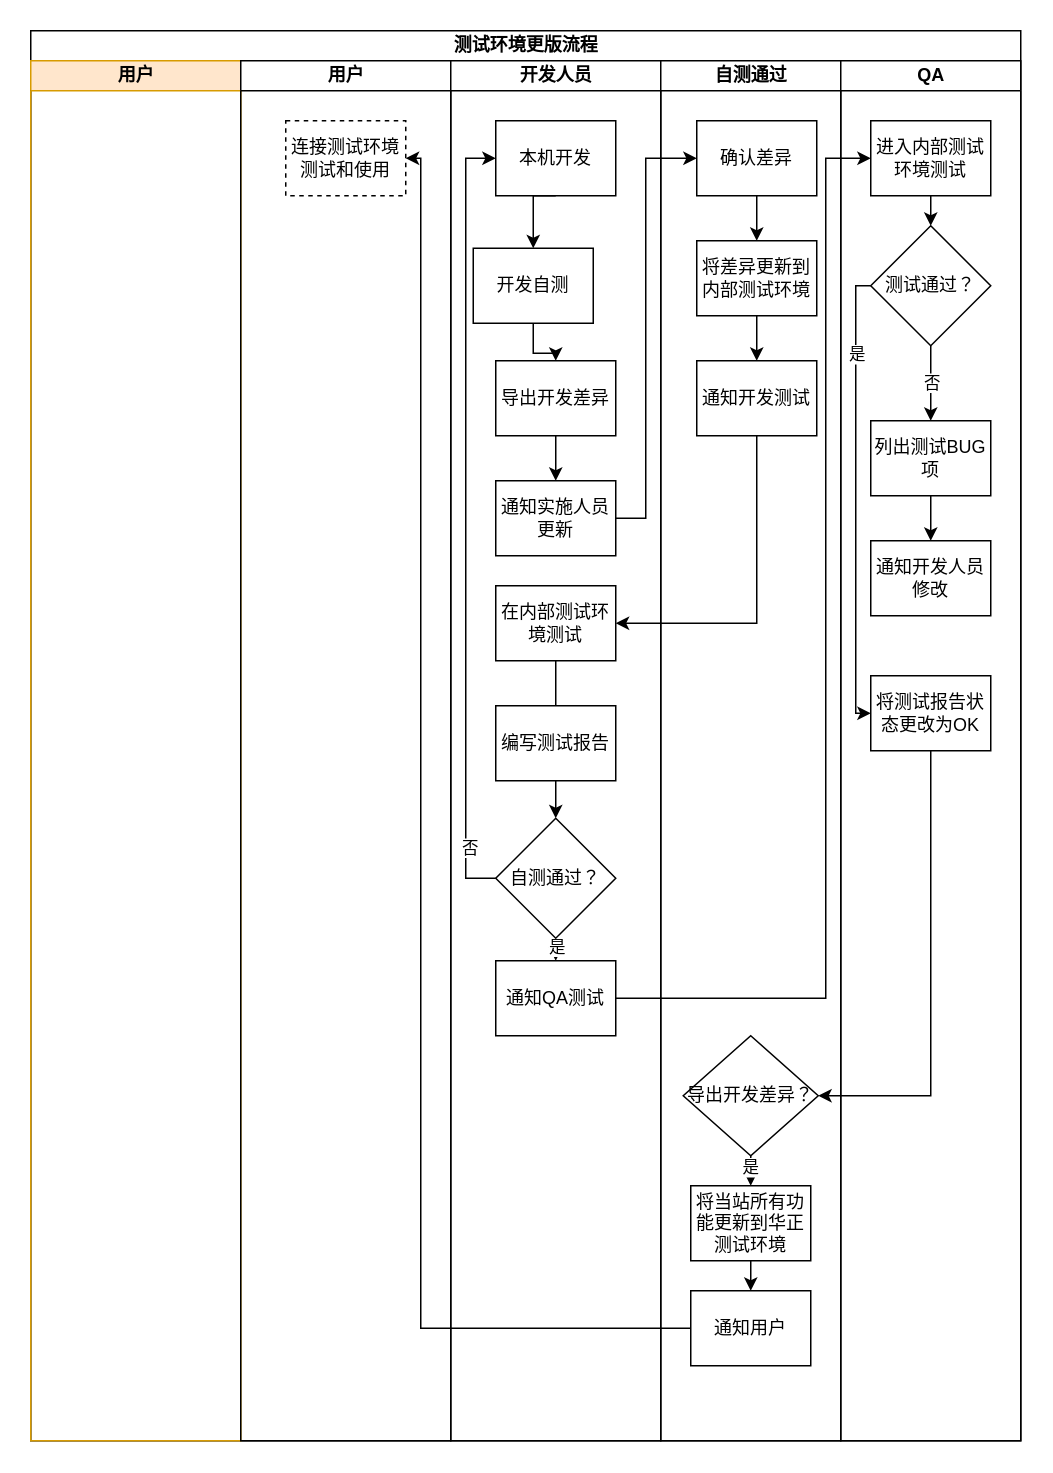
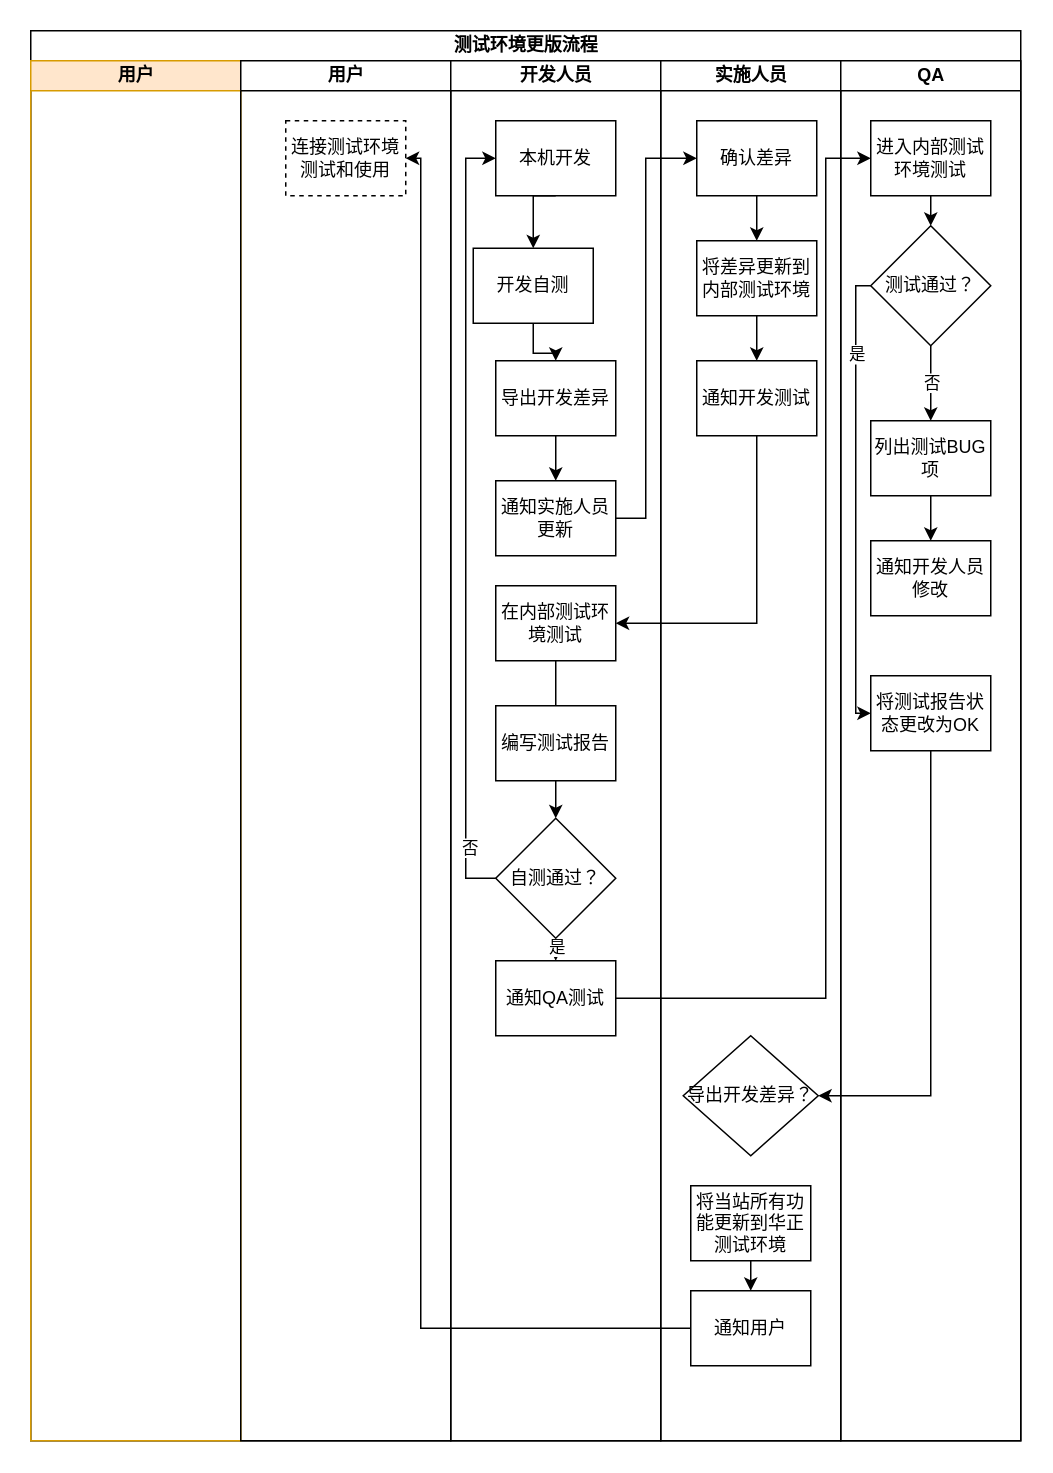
  <mxCell id="0" />
  <mxCell id="1" parent="0" />
  <mxCell id="2" value="测试环境更版流程" style="swimlane;childLayout=stackLayout;resizeParent=1;resizeParentMax=0;startSize=20;html=1;" vertex="1" parent="1"><mxGeometry x="20" y="20" width="660.0" height="940" as="geometry" /></mxCell>
  <mxCell id="3" value="用户" style="swimlane;startSize=20;html=1;fillColor=#ffe6cc;strokeColor=#d79b00;" vertex="1" parent="2"><mxGeometry y="20" width="140.0" height="920" as="geometry" /></mxCell>
  <mxCell id="4" value="用户" style="swimlane;startSize=20;html=1;" vertex="1" parent="2"><mxGeometry x="140.0" y="20" width="140.0" height="920" as="geometry" /></mxCell>
  <mxCell id="5" value="连接测试环境测试和使用" style="rounded=0;whiteSpace=wrap;html=1;dashed=1;" vertex="1" parent="4"><mxGeometry x="30.0" y="40" width="80" height="50" as="geometry" /></mxCell>
  <mxCell id="6" value="开发人员" style="swimlane;startSize=20;html=1;" vertex="1" parent="2"><mxGeometry x="280.0" y="20" width="140" height="920" as="geometry" /></mxCell>
  <mxCell id="7" style="edgeStyle=orthogonalEdgeStyle;rounded=0;orthogonalLoop=1;jettySize=auto;html=1;exitX=0.5;exitY=1;exitDx=0;exitDy=0;entryX=0.5;entryY=0;entryDx=0;entryDy=0;" edge="1" parent="6" source="8" target="10"><mxGeometry relative="1" as="geometry" /></mxCell>
  <mxCell id="8" value="本机开发" style="rounded=0;whiteSpace=wrap;html=1;" vertex="1" parent="6"><mxGeometry x="30" y="40" width="80" height="50" as="geometry" /></mxCell>
  <mxCell id="9" style="edgeStyle=orthogonalEdgeStyle;rounded=0;orthogonalLoop=1;jettySize=auto;html=1;entryX=0.5;entryY=0;entryDx=0;entryDy=0;" edge="1" parent="6" source="10" target="12"><mxGeometry relative="1" as="geometry" /></mxCell>
  <mxCell id="10" value="开发自测" style="rounded=0;whiteSpace=wrap;html=1;" vertex="1" parent="6"><mxGeometry x="15" y="125" width="80" height="50" as="geometry" /></mxCell>
  <mxCell id="11" style="edgeStyle=orthogonalEdgeStyle;rounded=0;orthogonalLoop=1;jettySize=auto;html=1;exitX=0.5;exitY=1;exitDx=0;exitDy=0;entryX=0.5;entryY=0;entryDx=0;entryDy=0;" edge="1" parent="6" source="12" target="13"><mxGeometry relative="1" as="geometry" /></mxCell>
  <mxCell id="12" value="导出开发差异" style="rounded=0;whiteSpace=wrap;html=1;" vertex="1" parent="6"><mxGeometry x="30" y="200" width="80" height="50" as="geometry" /></mxCell>
  <mxCell id="13" value="通知实施人员更新" style="rounded=0;whiteSpace=wrap;html=1;" vertex="1" parent="6"><mxGeometry x="30" y="280" width="80" height="50" as="geometry" /></mxCell>
  <mxCell id="14" style="edgeStyle=orthogonalEdgeStyle;rounded=0;orthogonalLoop=1;jettySize=auto;html=1;exitX=0.5;exitY=1;exitDx=0;exitDy=0;entryX=0.5;entryY=0;entryDx=0;entryDy=0;endArrow=none;" edge="1" parent="6" source="15" target="17"><mxGeometry relative="1" as="geometry" /></mxCell>
  <mxCell id="15" value="在内部测试环境测试" style="rounded=0;whiteSpace=wrap;html=1;" vertex="1" parent="6"><mxGeometry x="30" y="350" width="80" height="50" as="geometry" /></mxCell>
  <mxCell id="16" style="edgeStyle=orthogonalEdgeStyle;rounded=0;orthogonalLoop=1;jettySize=auto;html=1;exitX=0.5;exitY=1;exitDx=0;exitDy=0;entryX=0.5;entryY=0;entryDx=0;entryDy=0;" edge="1" parent="6" source="17" target="22"><mxGeometry relative="1" as="geometry" /></mxCell>
  <mxCell id="17" value="编写测试报告" style="rounded=0;whiteSpace=wrap;html=1;" vertex="1" parent="6"><mxGeometry x="30" y="430" width="80" height="50" as="geometry" /></mxCell>
  <mxCell id="18" style="edgeStyle=orthogonalEdgeStyle;rounded=0;orthogonalLoop=1;jettySize=auto;html=1;exitX=0;exitY=0.5;exitDx=0;exitDy=0;entryX=0;entryY=0.5;entryDx=0;entryDy=0;" edge="1" parent="6" source="22" target="8"><mxGeometry relative="1" as="geometry" /></mxCell>
  <mxCell id="19" value="否" style="edgeLabel;html=1;align=center;verticalAlign=middle;resizable=0;points=[];" vertex="1" connectable="0" parent="18"><mxGeometry x="-0.844" y="-2" relative="1" as="geometry"><mxPoint as="offset" /></mxGeometry></mxCell>
  <mxCell id="20" style="edgeStyle=orthogonalEdgeStyle;rounded=0;orthogonalLoop=1;jettySize=auto;html=1;exitX=0.5;exitY=1;exitDx=0;exitDy=0;entryX=0.5;entryY=0;entryDx=0;entryDy=0;" edge="1" parent="6" source="22" target="23"><mxGeometry relative="1" as="geometry" /></mxCell>
  <mxCell id="21" value="是" style="edgeLabel;html=1;align=center;verticalAlign=middle;resizable=0;points=[];" vertex="1" connectable="0" parent="20"><mxGeometry x="-0.36" relative="1" as="geometry"><mxPoint as="offset" /></mxGeometry></mxCell>
  <mxCell id="22" value="自测通过？" style="rhombus;whiteSpace=wrap;html=1;" vertex="1" parent="6"><mxGeometry x="30" y="505" width="80" height="80" as="geometry" /></mxCell>
  <mxCell id="23" value="通知QA测试" style="rounded=0;whiteSpace=wrap;html=1;" vertex="1" parent="6"><mxGeometry x="30" y="600" width="80" height="50" as="geometry" /></mxCell>
- <mxCell id="24" value="自测通过" style="swimlane;startSize=20;html=1;" vertex="1" parent="2"><mxGeometry x="420.0" y="20" width="120" height="920" as="geometry"><mxRectangle x="120" y="20" width="40" height="460" as="alternateBounds" /></mxGeometry></mxCell>
+ <mxCell id="24" value="实施人员" style="swimlane;startSize=20;html=1;" vertex="1" parent="2"><mxGeometry x="420.0" y="20" width="120" height="920" as="geometry"><mxRectangle x="120" y="20" width="40" height="460" as="alternateBounds" /></mxGeometry></mxCell>
  <mxCell id="25" style="edgeStyle=orthogonalEdgeStyle;rounded=0;orthogonalLoop=1;jettySize=auto;html=1;exitX=0.5;exitY=1;exitDx=0;exitDy=0;entryX=0.5;entryY=0;entryDx=0;entryDy=0;" edge="1" parent="24" source="26" target="28"><mxGeometry relative="1" as="geometry" /></mxCell>
  <mxCell id="26" value="确认差异" style="rounded=0;whiteSpace=wrap;html=1;" vertex="1" parent="24"><mxGeometry x="24" y="40" width="80" height="50" as="geometry" /></mxCell>
  <mxCell id="27" style="edgeStyle=orthogonalEdgeStyle;rounded=0;orthogonalLoop=1;jettySize=auto;html=1;exitX=0.5;exitY=1;exitDx=0;exitDy=0;entryX=0.5;entryY=0;entryDx=0;entryDy=0;" edge="1" parent="24" source="28" target="29"><mxGeometry relative="1" as="geometry" /></mxCell>
  <mxCell id="28" value="将差异更新到内部测试环境" style="rounded=0;whiteSpace=wrap;html=1;" vertex="1" parent="24"><mxGeometry x="24" y="120" width="80" height="50" as="geometry" /></mxCell>
  <mxCell id="29" value="通知开发测试" style="rounded=0;whiteSpace=wrap;html=1;" vertex="1" parent="24"><mxGeometry x="24" y="200" width="80" height="50" as="geometry" /></mxCell>
- <mxCell id="30" style="edgeStyle=orthogonalEdgeStyle;rounded=0;orthogonalLoop=1;jettySize=auto;html=1;exitX=0.5;exitY=1;exitDx=0;exitDy=0;entryX=0.5;entryY=0;entryDx=0;entryDy=0;" edge="1" parent="24" source="32" target="34"><mxGeometry relative="1" as="geometry" /></mxCell>
- <mxCell id="31" value="是" style="edgeLabel;html=1;align=center;verticalAlign=middle;resizable=0;points=[];" vertex="1" connectable="0" parent="30"><mxGeometry x="-0.318" y="-1" relative="1" as="geometry"><mxPoint as="offset" /></mxGeometry></mxCell>
  <mxCell id="32" value="导出开发差异？" style="rhombus;whiteSpace=wrap;html=1;" vertex="1" parent="24"><mxGeometry x="15" y="650" width="90" height="80" as="geometry" /></mxCell>
  <mxCell id="33" style="edgeStyle=orthogonalEdgeStyle;rounded=0;orthogonalLoop=1;jettySize=auto;html=1;exitX=0.5;exitY=1;exitDx=0;exitDy=0;entryX=0.5;entryY=0;entryDx=0;entryDy=0;" edge="1" parent="24" source="34" target="35"><mxGeometry relative="1" as="geometry" /></mxCell>
  <mxCell id="34" value="将当站所有功能更新到华正测试环境" style="rounded=0;whiteSpace=wrap;html=1;" vertex="1" parent="24"><mxGeometry x="20" y="750" width="80" height="50" as="geometry" /></mxCell>
  <mxCell id="35" value="通知用户" style="rounded=0;whiteSpace=wrap;html=1;" vertex="1" parent="24"><mxGeometry x="20" y="820" width="80" height="50" as="geometry" /></mxCell>
  <mxCell id="36" value="QA" style="swimlane;startSize=20;html=1;" vertex="1" parent="2"><mxGeometry x="540.0" y="20" width="120" height="920" as="geometry"><mxRectangle x="120" y="20" width="40" height="460" as="alternateBounds" /></mxGeometry></mxCell>
  <mxCell id="37" value="进入内部测试环境测试" style="rounded=0;whiteSpace=wrap;html=1;" vertex="1" parent="36"><mxGeometry x="20" y="40" width="80" height="50" as="geometry" /></mxCell>
  <mxCell id="38" value="通知开发人员修改" style="rounded=0;whiteSpace=wrap;html=1;" vertex="1" parent="36"><mxGeometry x="20" y="320" width="80" height="50" as="geometry" /></mxCell>
  <mxCell id="39" style="edgeStyle=orthogonalEdgeStyle;rounded=0;orthogonalLoop=1;jettySize=auto;html=1;exitX=0.5;exitY=1;exitDx=0;exitDy=0;entryX=0.5;entryY=0;entryDx=0;entryDy=0;" edge="1" parent="36" source="43" target="44"><mxGeometry relative="1" as="geometry" /></mxCell>
  <mxCell id="40" value="否" style="edgeLabel;html=1;align=center;verticalAlign=middle;resizable=0;points=[];" vertex="1" connectable="0" parent="39"><mxGeometry x="-0.042" relative="1" as="geometry"><mxPoint as="offset" /></mxGeometry></mxCell>
  <mxCell id="41" style="edgeStyle=orthogonalEdgeStyle;rounded=0;orthogonalLoop=1;jettySize=auto;html=1;exitX=0;exitY=0.5;exitDx=0;exitDy=0;entryX=0;entryY=0.5;entryDx=0;entryDy=0;" edge="1" parent="36" source="43" target="47"><mxGeometry relative="1" as="geometry"><Array as="points"><mxPoint x="10" y="150" /><mxPoint x="10" y="435" /></Array></mxGeometry></mxCell>
  <mxCell id="42" value="是" style="edgeLabel;html=1;align=center;verticalAlign=middle;resizable=0;points=[];" vertex="1" connectable="0" parent="41"><mxGeometry x="-0.637" relative="1" as="geometry"><mxPoint as="offset" /></mxGeometry></mxCell>
  <mxCell id="43" value="测试通过？" style="rhombus;whiteSpace=wrap;html=1;" vertex="1" parent="36"><mxGeometry x="20.0" y="110" width="80" height="80" as="geometry" /></mxCell>
  <mxCell id="44" value="列出测试BUG项" style="rounded=0;whiteSpace=wrap;html=1;" vertex="1" parent="36"><mxGeometry x="20" y="240" width="80" height="50" as="geometry" /></mxCell>
  <mxCell id="45" style="edgeStyle=orthogonalEdgeStyle;rounded=0;orthogonalLoop=1;jettySize=auto;html=1;exitX=0.5;exitY=1;exitDx=0;exitDy=0;entryX=0.5;entryY=0;entryDx=0;entryDy=0;" edge="1" parent="36" source="37" target="43"><mxGeometry relative="1" as="geometry" /></mxCell>
  <mxCell id="46" style="edgeStyle=orthogonalEdgeStyle;rounded=0;orthogonalLoop=1;jettySize=auto;html=1;exitX=0.5;exitY=1;exitDx=0;exitDy=0;entryX=0.5;entryY=0;entryDx=0;entryDy=0;" edge="1" parent="36" source="44" target="38"><mxGeometry relative="1" as="geometry" /></mxCell>
  <mxCell id="47" value="将测试报告状态更改为OK" style="rounded=0;whiteSpace=wrap;html=1;" vertex="1" parent="36"><mxGeometry x="20" y="410" width="80" height="50" as="geometry" /></mxCell>
  <mxCell id="48" style="edgeStyle=orthogonalEdgeStyle;rounded=0;orthogonalLoop=1;jettySize=auto;html=1;exitX=1;exitY=0.5;exitDx=0;exitDy=0;entryX=0;entryY=0.5;entryDx=0;entryDy=0;" edge="1" parent="2" source="13" target="26"><mxGeometry relative="1" as="geometry"><Array as="points"><mxPoint x="410" y="325" /><mxPoint x="410" y="85" /></Array></mxGeometry></mxCell>
  <mxCell id="49" style="edgeStyle=orthogonalEdgeStyle;rounded=0;orthogonalLoop=1;jettySize=auto;html=1;exitX=0.5;exitY=1;exitDx=0;exitDy=0;entryX=1;entryY=0.5;entryDx=0;entryDy=0;" edge="1" parent="2" source="29" target="15"><mxGeometry relative="1" as="geometry" /></mxCell>
  <mxCell id="50" style="edgeStyle=orthogonalEdgeStyle;rounded=0;orthogonalLoop=1;jettySize=auto;html=1;exitX=1;exitY=0.5;exitDx=0;exitDy=0;entryX=0;entryY=0.5;entryDx=0;entryDy=0;" edge="1" parent="2" source="23" target="37"><mxGeometry relative="1" as="geometry"><Array as="points"><mxPoint x="530" y="645" /><mxPoint x="530" y="85" /></Array></mxGeometry></mxCell>
  <mxCell id="51" style="edgeStyle=orthogonalEdgeStyle;rounded=0;orthogonalLoop=1;jettySize=auto;html=1;exitX=0.5;exitY=1;exitDx=0;exitDy=0;" edge="1" parent="2" source="47" target="32"><mxGeometry relative="1" as="geometry"><Array as="points"><mxPoint x="600" y="710" /></Array></mxGeometry></mxCell>
  <mxCell id="52" style="edgeStyle=orthogonalEdgeStyle;rounded=0;orthogonalLoop=1;jettySize=auto;html=1;exitX=0;exitY=0.5;exitDx=0;exitDy=0;entryX=1;entryY=0.5;entryDx=0;entryDy=0;" edge="1" parent="2" source="35" target="5"><mxGeometry relative="1" as="geometry"><Array as="points"><mxPoint x="260" y="865" /><mxPoint x="260" y="85" /></Array></mxGeometry></mxCell>
